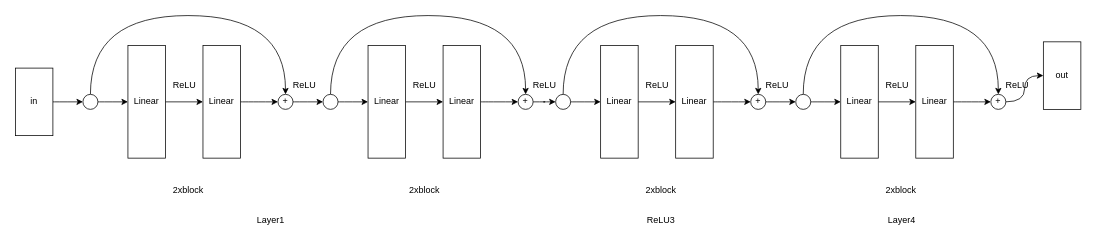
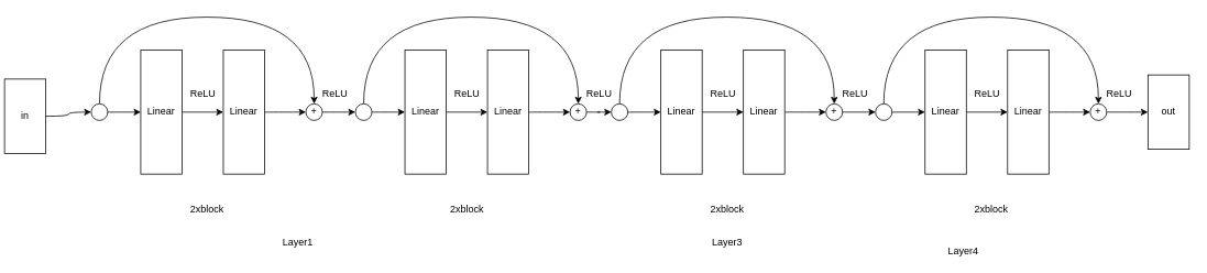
  <mxCell id="0" />
  <mxCell id="1" parent="0" />
  <mxCell id="2" style="edgeStyle=orthogonalEdgeStyle;curved=1;rounded=0;orthogonalLoop=1;jettySize=auto;html=1;entryX=0;entryY=0.5;entryDx=0;entryDy=0;" parent="1" source="3" target="11" edge="1"><mxGeometry relative="1" as="geometry" /></mxCell>
- <mxCell id="3" value="in" style="rounded=0;whiteSpace=wrap;html=1;" parent="1" vertex="1"><mxGeometry x="20" y="90" width="50" height="90" as="geometry" /></mxCell>
+ <mxCell id="3" value="in" style="rounded=0;whiteSpace=wrap;html=1;" parent="1" vertex="1"><mxGeometry x="5" y="95" width="50" height="90" as="geometry" /></mxCell>
  <mxCell id="4" style="edgeStyle=orthogonalEdgeStyle;rounded=0;orthogonalLoop=1;jettySize=auto;html=1;" parent="1" source="5" target="7" edge="1"><mxGeometry relative="1" as="geometry" /></mxCell>
  <mxCell id="5" value="Linear" style="rounded=0;whiteSpace=wrap;html=1;" parent="1" vertex="1"><mxGeometry x="170" y="60" width="50" height="150" as="geometry" /></mxCell>
  <mxCell id="6" style="edgeStyle=orthogonalEdgeStyle;curved=1;rounded=0;orthogonalLoop=1;jettySize=auto;html=1;entryX=0;entryY=0.5;entryDx=0;entryDy=0;" parent="1" source="7" target="13" edge="1"><mxGeometry relative="1" as="geometry" /></mxCell>
  <mxCell id="7" value="Linear" style="rounded=0;whiteSpace=wrap;html=1;" parent="1" vertex="1"><mxGeometry x="270" y="60" width="50" height="150" as="geometry" /></mxCell>
  <mxCell id="8" value="2xblock" style="text;html=1;align=center;verticalAlign=middle;resizable=0;points=[];autosize=1;strokeColor=none;fillColor=none;" parent="1" vertex="1"><mxGeometry x="220" y="238" width="60" height="30" as="geometry" /></mxCell>
  <mxCell id="9" style="edgeStyle=orthogonalEdgeStyle;curved=1;rounded=0;orthogonalLoop=1;jettySize=auto;html=1;entryX=0;entryY=0.5;entryDx=0;entryDy=0;" parent="1" source="11" target="5" edge="1"><mxGeometry relative="1" as="geometry" /></mxCell>
  <mxCell id="10" style="edgeStyle=orthogonalEdgeStyle;curved=1;rounded=0;orthogonalLoop=1;jettySize=auto;html=1;exitX=0.5;exitY=0;exitDx=0;exitDy=0;entryX=0.5;entryY=0;entryDx=0;entryDy=0;" parent="1" source="11" target="13" edge="1"><mxGeometry relative="1" as="geometry"><Array as="points"><mxPoint x="120" y="20" /><mxPoint x="380" y="20" /></Array></mxGeometry></mxCell>
  <mxCell id="11" value="" style="ellipse;whiteSpace=wrap;html=1;" parent="1" vertex="1"><mxGeometry x="110" y="125" width="20" height="20" as="geometry" /></mxCell>
  <mxCell id="12" style="edgeStyle=orthogonalEdgeStyle;curved=1;rounded=0;orthogonalLoop=1;jettySize=auto;html=1;entryX=0;entryY=0.5;entryDx=0;entryDy=0;" parent="1" source="13" target="22" edge="1"><mxGeometry relative="1" as="geometry" /></mxCell>
  <mxCell id="13" value="+" style="ellipse;whiteSpace=wrap;html=1;" parent="1" vertex="1"><mxGeometry x="370" y="125" width="20" height="20" as="geometry" /></mxCell>
  <mxCell id="14" value="ReLU" style="text;html=1;align=center;verticalAlign=middle;resizable=0;points=[];autosize=1;strokeColor=none;fillColor=none;" parent="1" vertex="1"><mxGeometry x="220" y="98" width="50" height="30" as="geometry" /></mxCell>
  <mxCell id="15" value="ReLU" style="text;html=1;align=center;verticalAlign=middle;resizable=0;points=[];autosize=1;strokeColor=none;fillColor=none;" parent="1" vertex="1"><mxGeometry x="380" y="98" width="50" height="30" as="geometry" /></mxCell>
  <mxCell id="16" style="edgeStyle=orthogonalEdgeStyle;rounded=0;orthogonalLoop=1;jettySize=auto;html=1;" parent="1" source="17" target="19" edge="1"><mxGeometry relative="1" as="geometry" /></mxCell>
  <mxCell id="17" value="Linear" style="rounded=0;whiteSpace=wrap;html=1;" parent="1" vertex="1"><mxGeometry x="490" y="60" width="50" height="150" as="geometry" /></mxCell>
  <mxCell id="18" style="edgeStyle=orthogonalEdgeStyle;curved=1;rounded=0;orthogonalLoop=1;jettySize=auto;html=1;entryX=0;entryY=0.5;entryDx=0;entryDy=0;" parent="1" source="19" target="24" edge="1"><mxGeometry relative="1" as="geometry" /></mxCell>
  <mxCell id="19" value="Linear" style="rounded=0;whiteSpace=wrap;html=1;" parent="1" vertex="1"><mxGeometry x="590" y="60" width="50" height="150" as="geometry" /></mxCell>
  <mxCell id="20" style="edgeStyle=orthogonalEdgeStyle;curved=1;rounded=0;orthogonalLoop=1;jettySize=auto;html=1;entryX=0;entryY=0.5;entryDx=0;entryDy=0;" parent="1" source="22" target="17" edge="1"><mxGeometry relative="1" as="geometry" /></mxCell>
  <mxCell id="21" style="edgeStyle=orthogonalEdgeStyle;curved=1;rounded=0;orthogonalLoop=1;jettySize=auto;html=1;exitX=0.5;exitY=0;exitDx=0;exitDy=0;entryX=0.5;entryY=0;entryDx=0;entryDy=0;" parent="1" source="22" target="24" edge="1"><mxGeometry relative="1" as="geometry"><Array as="points"><mxPoint x="440" y="20" /><mxPoint x="700" y="20" /></Array></mxGeometry></mxCell>
  <mxCell id="22" value="" style="ellipse;whiteSpace=wrap;html=1;" parent="1" vertex="1"><mxGeometry x="430" y="125" width="20" height="20" as="geometry" /></mxCell>
  <mxCell id="23" style="edgeStyle=orthogonalEdgeStyle;curved=1;rounded=0;orthogonalLoop=1;jettySize=auto;html=1;entryX=0;entryY=0.5;entryDx=0;entryDy=0;" parent="1" source="24" target="34" edge="1"><mxGeometry relative="1" as="geometry" /></mxCell>
  <mxCell id="24" value="+" style="ellipse;whiteSpace=wrap;html=1;" parent="1" vertex="1"><mxGeometry x="690" y="125" width="20" height="20" as="geometry" /></mxCell>
  <mxCell id="25" value="ReLU" style="text;html=1;align=center;verticalAlign=middle;resizable=0;points=[];autosize=1;strokeColor=none;fillColor=none;" parent="1" vertex="1"><mxGeometry x="540" y="98" width="50" height="30" as="geometry" /></mxCell>
  <mxCell id="26" value="ReLU" style="text;html=1;align=center;verticalAlign=middle;resizable=0;points=[];autosize=1;strokeColor=none;fillColor=none;" parent="1" vertex="1"><mxGeometry x="700" y="98" width="50" height="30" as="geometry" /></mxCell>
  <mxCell id="27" style="edgeStyle=orthogonalEdgeStyle;rounded=0;orthogonalLoop=1;jettySize=auto;html=1;" parent="1" source="28" target="30" edge="1"><mxGeometry relative="1" as="geometry" /></mxCell>
  <mxCell id="28" value="Linear" style="rounded=0;whiteSpace=wrap;html=1;" parent="1" vertex="1"><mxGeometry x="800" y="60" width="50" height="150" as="geometry" /></mxCell>
  <mxCell id="29" style="edgeStyle=orthogonalEdgeStyle;curved=1;rounded=0;orthogonalLoop=1;jettySize=auto;html=1;entryX=0;entryY=0.5;entryDx=0;entryDy=0;" parent="1" source="30" target="36" edge="1"><mxGeometry relative="1" as="geometry" /></mxCell>
  <mxCell id="30" value="Linear" style="rounded=0;whiteSpace=wrap;html=1;" parent="1" vertex="1"><mxGeometry x="900" y="60" width="50" height="150" as="geometry" /></mxCell>
  <mxCell id="31" value="2xblock" style="text;html=1;align=center;verticalAlign=middle;resizable=0;points=[];autosize=1;strokeColor=none;fillColor=none;" parent="1" vertex="1"><mxGeometry x="850" y="238" width="60" height="30" as="geometry" /></mxCell>
  <mxCell id="32" style="edgeStyle=orthogonalEdgeStyle;curved=1;rounded=0;orthogonalLoop=1;jettySize=auto;html=1;entryX=0;entryY=0.5;entryDx=0;entryDy=0;" parent="1" source="34" target="28" edge="1"><mxGeometry relative="1" as="geometry" /></mxCell>
  <mxCell id="33" style="edgeStyle=orthogonalEdgeStyle;curved=1;rounded=0;orthogonalLoop=1;jettySize=auto;html=1;exitX=0.5;exitY=0;exitDx=0;exitDy=0;entryX=0.5;entryY=0;entryDx=0;entryDy=0;" parent="1" source="34" target="36" edge="1"><mxGeometry relative="1" as="geometry"><Array as="points"><mxPoint x="750" y="20" /><mxPoint x="1010" y="20" /></Array></mxGeometry></mxCell>
  <mxCell id="34" value="" style="ellipse;whiteSpace=wrap;html=1;" parent="1" vertex="1"><mxGeometry x="740" y="125" width="20" height="20" as="geometry" /></mxCell>
  <mxCell id="35" style="edgeStyle=orthogonalEdgeStyle;curved=1;rounded=0;orthogonalLoop=1;jettySize=auto;html=1;entryX=0;entryY=0.5;entryDx=0;entryDy=0;" parent="1" source="36" target="46" edge="1"><mxGeometry relative="1" as="geometry" /></mxCell>
  <mxCell id="36" value="+" style="ellipse;whiteSpace=wrap;html=1;" parent="1" vertex="1"><mxGeometry x="1000" y="125" width="20" height="20" as="geometry" /></mxCell>
  <mxCell id="37" value="ReLU" style="text;html=1;align=center;verticalAlign=middle;resizable=0;points=[];autosize=1;strokeColor=none;fillColor=none;" parent="1" vertex="1"><mxGeometry x="850" y="98" width="50" height="30" as="geometry" /></mxCell>
  <mxCell id="38" value="ReLU" style="text;html=1;align=center;verticalAlign=middle;resizable=0;points=[];autosize=1;strokeColor=none;fillColor=none;" parent="1" vertex="1"><mxGeometry x="1010" y="98" width="50" height="30" as="geometry" /></mxCell>
  <mxCell id="39" style="edgeStyle=orthogonalEdgeStyle;rounded=0;orthogonalLoop=1;jettySize=auto;html=1;" parent="1" source="40" target="42" edge="1"><mxGeometry relative="1" as="geometry" /></mxCell>
  <mxCell id="40" value="Linear" style="rounded=0;whiteSpace=wrap;html=1;" parent="1" vertex="1"><mxGeometry x="1120" y="60" width="50" height="150" as="geometry" /></mxCell>
  <mxCell id="41" style="edgeStyle=orthogonalEdgeStyle;curved=1;rounded=0;orthogonalLoop=1;jettySize=auto;html=1;entryX=0;entryY=0.5;entryDx=0;entryDy=0;" parent="1" source="42" target="48" edge="1"><mxGeometry relative="1" as="geometry" /></mxCell>
  <mxCell id="42" value="Linear" style="rounded=0;whiteSpace=wrap;html=1;" parent="1" vertex="1"><mxGeometry x="1220" y="60" width="50" height="150" as="geometry" /></mxCell>
  <mxCell id="43" value="2xblock" style="text;html=1;align=center;verticalAlign=middle;resizable=0;points=[];autosize=1;strokeColor=none;fillColor=none;" parent="1" vertex="1"><mxGeometry x="1170" y="238" width="60" height="30" as="geometry" /></mxCell>
  <mxCell id="44" style="edgeStyle=orthogonalEdgeStyle;curved=1;rounded=0;orthogonalLoop=1;jettySize=auto;html=1;entryX=0;entryY=0.5;entryDx=0;entryDy=0;" parent="1" source="46" target="40" edge="1"><mxGeometry relative="1" as="geometry" /></mxCell>
  <mxCell id="45" style="edgeStyle=orthogonalEdgeStyle;curved=1;rounded=0;orthogonalLoop=1;jettySize=auto;html=1;exitX=0.5;exitY=0;exitDx=0;exitDy=0;entryX=0.5;entryY=0;entryDx=0;entryDy=0;" parent="1" source="46" target="48" edge="1"><mxGeometry relative="1" as="geometry"><Array as="points"><mxPoint x="1070" y="20" /><mxPoint x="1330" y="20" /></Array></mxGeometry></mxCell>
  <mxCell id="46" value="" style="ellipse;whiteSpace=wrap;html=1;" parent="1" vertex="1"><mxGeometry x="1060" y="125" width="20" height="20" as="geometry" /></mxCell>
  <mxCell id="47" style="edgeStyle=orthogonalEdgeStyle;curved=1;rounded=0;orthogonalLoop=1;jettySize=auto;html=1;entryX=0;entryY=0.5;entryDx=0;entryDy=0;" parent="1" source="48" target="51" edge="1"><mxGeometry relative="1" as="geometry" /></mxCell>
  <mxCell id="48" value="+" style="ellipse;whiteSpace=wrap;html=1;" parent="1" vertex="1"><mxGeometry x="1320" y="125" width="20" height="20" as="geometry" /></mxCell>
  <mxCell id="49" value="ReLU" style="text;html=1;align=center;verticalAlign=middle;resizable=0;points=[];autosize=1;strokeColor=none;fillColor=none;" parent="1" vertex="1"><mxGeometry x="1170" y="98" width="50" height="30" as="geometry" /></mxCell>
  <mxCell id="50" value="ReLU" style="text;html=1;align=center;verticalAlign=middle;resizable=0;points=[];autosize=1;strokeColor=none;fillColor=none;" parent="1" vertex="1"><mxGeometry x="1330" y="98" width="50" height="30" as="geometry" /></mxCell>
- <mxCell id="51" value="out" style="rounded=0;whiteSpace=wrap;html=1;" parent="1" vertex="1"><mxGeometry x="1390" y="55" width="50" height="90" as="geometry" /></mxCell>
+ <mxCell id="51" value="out" style="rounded=0;whiteSpace=wrap;html=1;" parent="1" vertex="1"><mxGeometry x="1390" y="90" width="50" height="90" as="geometry" /></mxCell>
  <mxCell id="52" value="2xblock" style="text;html=1;align=center;verticalAlign=middle;resizable=0;points=[];autosize=1;strokeColor=none;fillColor=none;" vertex="1" parent="1"><mxGeometry x="535" y="238" width="60" height="30" as="geometry" /></mxCell>
  <mxCell id="53" value="Layer1" style="text;html=1;align=center;verticalAlign=middle;resizable=0;points=[];autosize=1;strokeColor=none;fillColor=none;" vertex="1" parent="1"><mxGeometry x="330" y="278" width="60" height="30" as="geometry" /></mxCell>
- <mxCell id="54" value="ReLU3" style="text;html=1;align=center;verticalAlign=middle;resizable=0;points=[];autosize=1;strokeColor=none;fillColor=none;" vertex="1" parent="1"><mxGeometry x="850" y="278" width="60" height="30" as="geometry" /></mxCell>
- <mxCell id="55" value="Layer4" style="text;html=1;align=center;verticalAlign=middle;resizable=0;points=[];autosize=1;strokeColor=none;fillColor=none;" vertex="1" parent="1"><mxGeometry x="1171" y="278" width="60" height="30" as="geometry" /></mxCell>
+ <mxCell id="54" value="Layer3" style="text;html=1;align=center;verticalAlign=middle;resizable=0;points=[];autosize=1;strokeColor=none;fillColor=none;" vertex="1" parent="1"><mxGeometry x="850" y="278" width="60" height="30" as="geometry" /></mxCell>
+ <mxCell id="55" value="Layer4" style="text;html=1;align=center;verticalAlign=middle;resizable=0;points=[];autosize=1;strokeColor=none;fillColor=none;" vertex="1" parent="1"><mxGeometry x="1136" y="288" width="60" height="30" as="geometry" /></mxCell>
